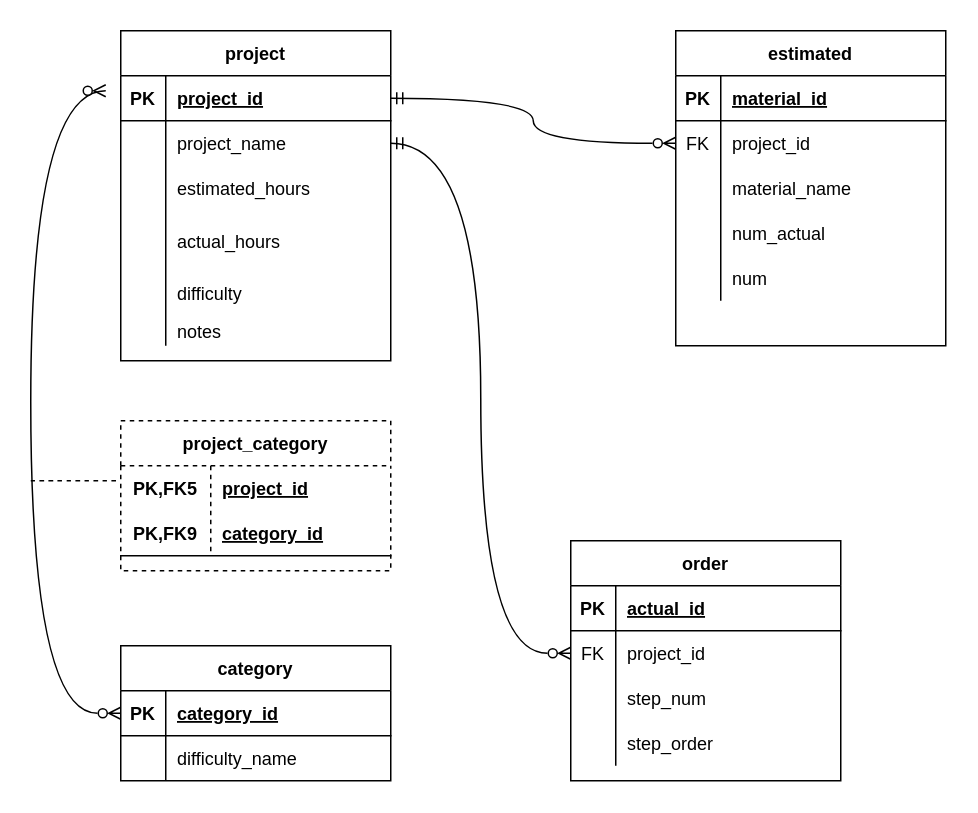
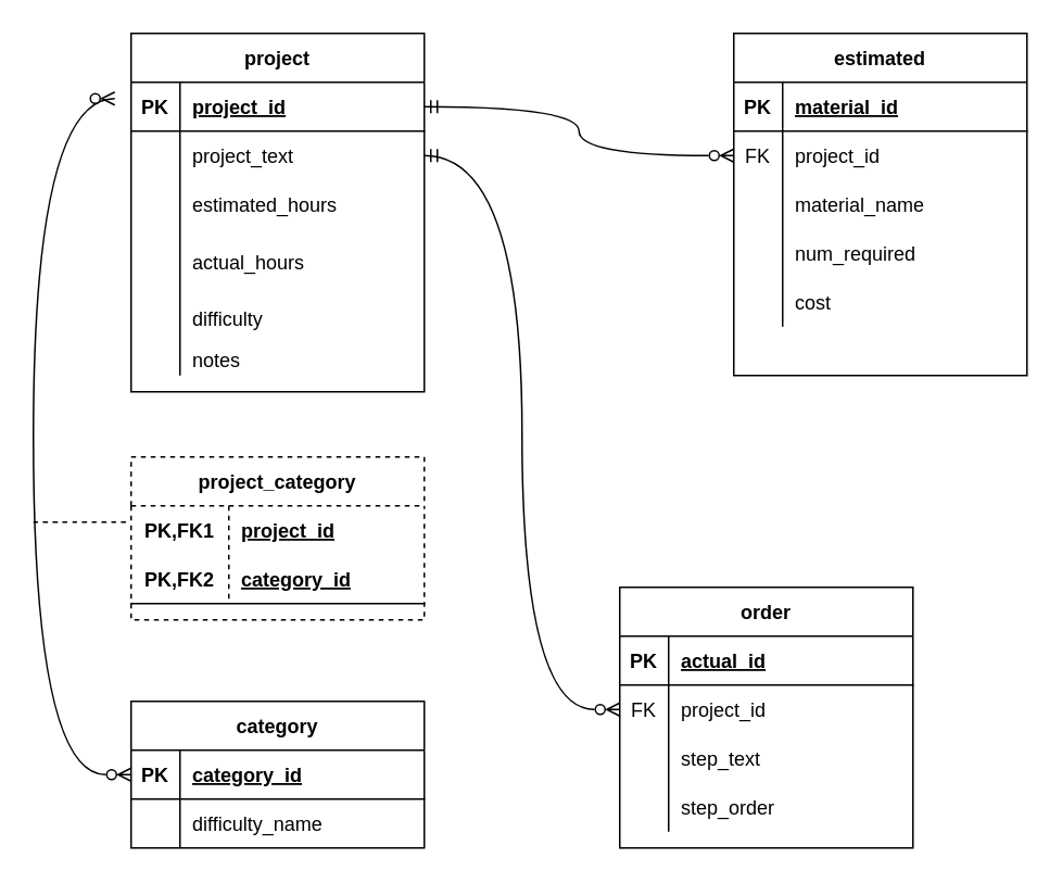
  <mxCell id="0" />
  <mxCell id="1" parent="0" />
  <mxCell id="2" value="project" style="shape=table;startSize=30;container=1;collapsible=1;childLayout=tableLayout;fixedRows=1;rowLines=0;fontStyle=1;align=center;resizeLast=1;" vertex="1" parent="1"><mxGeometry x="80" y="20" width="180" height="220" as="geometry"><mxRectangle x="330" y="390" width="80" height="30" as="alternateBounds" /></mxGeometry></mxCell>
  <mxCell id="3" value="" style="shape=tableRow;horizontal=0;startSize=0;swimlaneHead=0;swimlaneBody=0;fillColor=none;collapsible=0;dropTarget=0;points=[[0,0.5],[1,0.5]];portConstraint=eastwest;top=0;left=0;right=0;bottom=1;" vertex="1" parent="2"><mxGeometry y="30" width="180" height="30" as="geometry" /></mxCell>
  <mxCell id="4" value="PK" style="shape=partialRectangle;connectable=0;fillColor=none;top=0;left=0;bottom=0;right=0;fontStyle=1;overflow=hidden;" vertex="1" parent="3"><mxGeometry width="30" height="30" as="geometry"><mxRectangle width="30" height="30" as="alternateBounds" /></mxGeometry></mxCell>
  <mxCell id="5" value="project_id" style="shape=partialRectangle;connectable=0;fillColor=none;top=0;left=0;bottom=0;right=0;align=left;spacingLeft=6;fontStyle=5;overflow=hidden;" vertex="1" parent="3"><mxGeometry x="30" width="150" height="30" as="geometry"><mxRectangle width="150" height="30" as="alternateBounds" /></mxGeometry></mxCell>
  <mxCell id="6" value="" style="shape=tableRow;horizontal=0;startSize=0;swimlaneHead=0;swimlaneBody=0;fillColor=none;collapsible=0;dropTarget=0;points=[[0,0.5],[1,0.5]];portConstraint=eastwest;top=0;left=0;right=0;bottom=0;" vertex="1" parent="2"><mxGeometry y="60" width="180" height="30" as="geometry" /></mxCell>
  <mxCell id="7" value="" style="shape=partialRectangle;connectable=0;fillColor=none;top=0;left=0;bottom=0;right=0;editable=1;overflow=hidden;" vertex="1" parent="6"><mxGeometry width="30" height="30" as="geometry"><mxRectangle width="30" height="30" as="alternateBounds" /></mxGeometry></mxCell>
- <mxCell id="8" value="project_name" style="shape=partialRectangle;connectable=0;fillColor=none;top=0;left=0;bottom=0;right=0;align=left;spacingLeft=6;overflow=hidden;" vertex="1" parent="6"><mxGeometry x="30" width="150" height="30" as="geometry"><mxRectangle width="150" height="30" as="alternateBounds" /></mxGeometry></mxCell>
+ <mxCell id="8" value="project_text" style="shape=partialRectangle;connectable=0;fillColor=none;top=0;left=0;bottom=0;right=0;align=left;spacingLeft=6;overflow=hidden;" vertex="1" parent="6"><mxGeometry x="30" width="150" height="30" as="geometry"><mxRectangle width="150" height="30" as="alternateBounds" /></mxGeometry></mxCell>
  <mxCell id="9" value="" style="shape=tableRow;horizontal=0;startSize=0;swimlaneHead=0;swimlaneBody=0;fillColor=none;collapsible=0;dropTarget=0;points=[[0,0.5],[1,0.5]];portConstraint=eastwest;top=0;left=0;right=0;bottom=0;" vertex="1" parent="2"><mxGeometry y="90" width="180" height="30" as="geometry" /></mxCell>
  <mxCell id="10" value="" style="shape=partialRectangle;connectable=0;fillColor=none;top=0;left=0;bottom=0;right=0;editable=1;overflow=hidden;" vertex="1" parent="9"><mxGeometry width="30" height="30" as="geometry"><mxRectangle width="30" height="30" as="alternateBounds" /></mxGeometry></mxCell>
  <mxCell id="11" value="estimated_hours" style="shape=partialRectangle;connectable=0;fillColor=none;top=0;left=0;bottom=0;right=0;align=left;spacingLeft=6;overflow=hidden;" vertex="1" parent="9"><mxGeometry x="30" width="150" height="30" as="geometry"><mxRectangle width="150" height="30" as="alternateBounds" /></mxGeometry></mxCell>
  <mxCell id="12" value="" style="shape=tableRow;horizontal=0;startSize=0;swimlaneHead=0;swimlaneBody=0;fillColor=none;collapsible=0;dropTarget=0;points=[[0,0.5],[1,0.5]];portConstraint=eastwest;top=0;left=0;right=0;bottom=0;" vertex="1" parent="2"><mxGeometry y="120" width="180" height="40" as="geometry" /></mxCell>
  <mxCell id="13" value="" style="shape=partialRectangle;connectable=0;fillColor=none;top=0;left=0;bottom=0;right=0;editable=1;overflow=hidden;" vertex="1" parent="12"><mxGeometry width="30" height="40" as="geometry"><mxRectangle width="30" height="40" as="alternateBounds" /></mxGeometry></mxCell>
  <mxCell id="14" value="actual_hours" style="shape=partialRectangle;connectable=0;fillColor=none;top=0;left=0;bottom=0;right=0;align=left;spacingLeft=6;overflow=hidden;" vertex="1" parent="12"><mxGeometry x="30" width="150" height="40" as="geometry"><mxRectangle width="150" height="40" as="alternateBounds" /></mxGeometry></mxCell>
  <mxCell id="15" value="" style="shape=tableRow;horizontal=0;startSize=0;swimlaneHead=0;swimlaneBody=0;fillColor=none;collapsible=0;dropTarget=0;points=[[0,0.5],[1,0.5]];portConstraint=eastwest;top=0;left=0;right=0;bottom=0;" vertex="1" parent="2"><mxGeometry y="160" width="180" height="30" as="geometry" /></mxCell>
  <mxCell id="16" value="" style="shape=partialRectangle;connectable=0;fillColor=none;top=0;left=0;bottom=0;right=0;editable=1;overflow=hidden;" vertex="1" parent="15"><mxGeometry width="30" height="30" as="geometry"><mxRectangle width="30" height="30" as="alternateBounds" /></mxGeometry></mxCell>
  <mxCell id="17" value="difficulty" style="shape=partialRectangle;connectable=0;fillColor=none;top=0;left=0;bottom=0;right=0;align=left;spacingLeft=6;overflow=hidden;" vertex="1" parent="15"><mxGeometry x="30" width="150" height="30" as="geometry"><mxRectangle width="150" height="30" as="alternateBounds" /></mxGeometry></mxCell>
  <mxCell id="18" value="" style="shape=tableRow;horizontal=0;startSize=0;swimlaneHead=0;swimlaneBody=0;fillColor=none;collapsible=0;dropTarget=0;points=[[0,0.5],[1,0.5]];portConstraint=eastwest;top=0;left=0;right=0;bottom=0;" vertex="1" parent="2"><mxGeometry y="190" width="180" height="20" as="geometry" /></mxCell>
  <mxCell id="19" value="" style="shape=partialRectangle;connectable=0;fillColor=none;top=0;left=0;bottom=0;right=0;editable=1;overflow=hidden;" vertex="1" parent="18"><mxGeometry width="30" height="20" as="geometry"><mxRectangle width="30" height="20" as="alternateBounds" /></mxGeometry></mxCell>
  <mxCell id="20" value="notes" style="shape=partialRectangle;connectable=0;fillColor=none;top=0;left=0;bottom=0;right=0;align=left;spacingLeft=6;overflow=hidden;" vertex="1" parent="18"><mxGeometry x="30" width="150" height="20" as="geometry"><mxRectangle width="150" height="20" as="alternateBounds" /></mxGeometry></mxCell>
  <mxCell id="21" value="estimated" style="shape=table;startSize=30;container=1;collapsible=1;childLayout=tableLayout;fixedRows=1;rowLines=0;fontStyle=1;align=center;resizeLast=1;" vertex="1" parent="1"><mxGeometry x="450" y="20" width="180" height="210" as="geometry" /></mxCell>
  <mxCell id="22" value="" style="shape=tableRow;horizontal=0;startSize=0;swimlaneHead=0;swimlaneBody=0;fillColor=none;collapsible=0;dropTarget=0;points=[[0,0.5],[1,0.5]];portConstraint=eastwest;top=0;left=0;right=0;bottom=1;" vertex="1" parent="21"><mxGeometry y="30" width="180" height="30" as="geometry" /></mxCell>
  <mxCell id="23" value="PK" style="shape=partialRectangle;connectable=0;fillColor=none;top=0;left=0;bottom=0;right=0;fontStyle=1;overflow=hidden;" vertex="1" parent="22"><mxGeometry width="30" height="30" as="geometry"><mxRectangle width="30" height="30" as="alternateBounds" /></mxGeometry></mxCell>
  <mxCell id="24" value="material_id" style="shape=partialRectangle;connectable=0;fillColor=none;top=0;left=0;bottom=0;right=0;align=left;spacingLeft=6;fontStyle=5;overflow=hidden;" vertex="1" parent="22"><mxGeometry x="30" width="150" height="30" as="geometry"><mxRectangle width="150" height="30" as="alternateBounds" /></mxGeometry></mxCell>
  <mxCell id="25" value="" style="shape=tableRow;horizontal=0;startSize=0;swimlaneHead=0;swimlaneBody=0;fillColor=none;collapsible=0;dropTarget=0;points=[[0,0.5],[1,0.5]];portConstraint=eastwest;top=0;left=0;right=0;bottom=0;" vertex="1" parent="21"><mxGeometry y="60" width="180" height="30" as="geometry" /></mxCell>
  <mxCell id="26" value="FK" style="shape=partialRectangle;connectable=0;fillColor=none;top=0;left=0;bottom=0;right=0;editable=1;overflow=hidden;" vertex="1" parent="25"><mxGeometry width="30" height="30" as="geometry"><mxRectangle width="30" height="30" as="alternateBounds" /></mxGeometry></mxCell>
  <mxCell id="27" value="project_id" style="shape=partialRectangle;connectable=0;fillColor=none;top=0;left=0;bottom=0;right=0;align=left;spacingLeft=6;overflow=hidden;" vertex="1" parent="25"><mxGeometry x="30" width="150" height="30" as="geometry"><mxRectangle width="150" height="30" as="alternateBounds" /></mxGeometry></mxCell>
  <mxCell id="28" value="" style="shape=tableRow;horizontal=0;startSize=0;swimlaneHead=0;swimlaneBody=0;fillColor=none;collapsible=0;dropTarget=0;points=[[0,0.5],[1,0.5]];portConstraint=eastwest;top=0;left=0;right=0;bottom=0;" vertex="1" parent="21"><mxGeometry y="90" width="180" height="30" as="geometry" /></mxCell>
  <mxCell id="29" value="" style="shape=partialRectangle;connectable=0;fillColor=none;top=0;left=0;bottom=0;right=0;editable=1;overflow=hidden;" vertex="1" parent="28"><mxGeometry width="30" height="30" as="geometry"><mxRectangle width="30" height="30" as="alternateBounds" /></mxGeometry></mxCell>
  <mxCell id="30" value="material_name" style="shape=partialRectangle;connectable=0;fillColor=none;top=0;left=0;bottom=0;right=0;align=left;spacingLeft=6;overflow=hidden;" vertex="1" parent="28"><mxGeometry x="30" width="150" height="30" as="geometry"><mxRectangle width="150" height="30" as="alternateBounds" /></mxGeometry></mxCell>
  <mxCell id="31" value="" style="shape=tableRow;horizontal=0;startSize=0;swimlaneHead=0;swimlaneBody=0;fillColor=none;collapsible=0;dropTarget=0;points=[[0,0.5],[1,0.5]];portConstraint=eastwest;top=0;left=0;right=0;bottom=0;" vertex="1" parent="21"><mxGeometry y="120" width="180" height="30" as="geometry" /></mxCell>
  <mxCell id="32" value="" style="shape=partialRectangle;connectable=0;fillColor=none;top=0;left=0;bottom=0;right=0;editable=1;overflow=hidden;" vertex="1" parent="31"><mxGeometry width="30" height="30" as="geometry"><mxRectangle width="30" height="30" as="alternateBounds" /></mxGeometry></mxCell>
- <mxCell id="33" value="num_actual" style="shape=partialRectangle;connectable=0;fillColor=none;top=0;left=0;bottom=0;right=0;align=left;spacingLeft=6;overflow=hidden;" vertex="1" parent="31"><mxGeometry x="30" width="150" height="30" as="geometry"><mxRectangle width="150" height="30" as="alternateBounds" /></mxGeometry></mxCell>
+ <mxCell id="33" value="num_required" style="shape=partialRectangle;connectable=0;fillColor=none;top=0;left=0;bottom=0;right=0;align=left;spacingLeft=6;overflow=hidden;" vertex="1" parent="31"><mxGeometry x="30" width="150" height="30" as="geometry"><mxRectangle width="150" height="30" as="alternateBounds" /></mxGeometry></mxCell>
  <mxCell id="34" value="" style="shape=tableRow;horizontal=0;startSize=0;swimlaneHead=0;swimlaneBody=0;fillColor=none;collapsible=0;dropTarget=0;points=[[0,0.5],[1,0.5]];portConstraint=eastwest;top=0;left=0;right=0;bottom=0;" vertex="1" parent="21"><mxGeometry y="150" width="180" height="30" as="geometry" /></mxCell>
  <mxCell id="35" value="" style="shape=partialRectangle;connectable=0;fillColor=none;top=0;left=0;bottom=0;right=0;editable=1;overflow=hidden;" vertex="1" parent="34"><mxGeometry width="30" height="30" as="geometry"><mxRectangle width="30" height="30" as="alternateBounds" /></mxGeometry></mxCell>
- <mxCell id="36" value="num" style="shape=partialRectangle;connectable=0;fillColor=none;top=0;left=0;bottom=0;right=0;align=left;spacingLeft=6;overflow=hidden;" vertex="1" parent="34"><mxGeometry x="30" width="150" height="30" as="geometry"><mxRectangle width="150" height="30" as="alternateBounds" /></mxGeometry></mxCell>
+ <mxCell id="36" value="cost" style="shape=partialRectangle;connectable=0;fillColor=none;top=0;left=0;bottom=0;right=0;align=left;spacingLeft=6;overflow=hidden;" vertex="1" parent="34"><mxGeometry x="30" width="150" height="30" as="geometry"><mxRectangle width="150" height="30" as="alternateBounds" /></mxGeometry></mxCell>
  <mxCell id="37" value="order" style="shape=table;startSize=30;container=1;collapsible=1;childLayout=tableLayout;fixedRows=1;rowLines=0;fontStyle=1;align=center;resizeLast=1;" vertex="1" parent="1"><mxGeometry x="380" y="360" width="180" height="160" as="geometry" /></mxCell>
  <mxCell id="38" value="" style="shape=tableRow;horizontal=0;startSize=0;swimlaneHead=0;swimlaneBody=0;fillColor=none;collapsible=0;dropTarget=0;points=[[0,0.5],[1,0.5]];portConstraint=eastwest;top=0;left=0;right=0;bottom=1;" vertex="1" parent="37"><mxGeometry y="30" width="180" height="30" as="geometry" /></mxCell>
  <mxCell id="39" value="PK" style="shape=partialRectangle;connectable=0;fillColor=none;top=0;left=0;bottom=0;right=0;fontStyle=1;overflow=hidden;" vertex="1" parent="38"><mxGeometry width="30" height="30" as="geometry"><mxRectangle width="30" height="30" as="alternateBounds" /></mxGeometry></mxCell>
  <mxCell id="40" value="actual_id" style="shape=partialRectangle;connectable=0;fillColor=none;top=0;left=0;bottom=0;right=0;align=left;spacingLeft=6;fontStyle=5;overflow=hidden;" vertex="1" parent="38"><mxGeometry x="30" width="150" height="30" as="geometry"><mxRectangle width="150" height="30" as="alternateBounds" /></mxGeometry></mxCell>
  <mxCell id="41" value="" style="shape=tableRow;horizontal=0;startSize=0;swimlaneHead=0;swimlaneBody=0;fillColor=none;collapsible=0;dropTarget=0;points=[[0,0.5],[1,0.5]];portConstraint=eastwest;top=0;left=0;right=0;bottom=0;" vertex="1" parent="37"><mxGeometry y="60" width="180" height="30" as="geometry" /></mxCell>
  <mxCell id="42" value="FK" style="shape=partialRectangle;connectable=0;fillColor=none;top=0;left=0;bottom=0;right=0;editable=1;overflow=hidden;" vertex="1" parent="41"><mxGeometry width="30" height="30" as="geometry"><mxRectangle width="30" height="30" as="alternateBounds" /></mxGeometry></mxCell>
  <mxCell id="43" value="project_id" style="shape=partialRectangle;connectable=0;fillColor=none;top=0;left=0;bottom=0;right=0;align=left;spacingLeft=6;overflow=hidden;" vertex="1" parent="41"><mxGeometry x="30" width="150" height="30" as="geometry"><mxRectangle width="150" height="30" as="alternateBounds" /></mxGeometry></mxCell>
  <mxCell id="44" value="" style="shape=tableRow;horizontal=0;startSize=0;swimlaneHead=0;swimlaneBody=0;fillColor=none;collapsible=0;dropTarget=0;points=[[0,0.5],[1,0.5]];portConstraint=eastwest;top=0;left=0;right=0;bottom=0;" vertex="1" parent="37"><mxGeometry y="90" width="180" height="30" as="geometry" /></mxCell>
  <mxCell id="45" value="" style="shape=partialRectangle;connectable=0;fillColor=none;top=0;left=0;bottom=0;right=0;editable=1;overflow=hidden;" vertex="1" parent="44"><mxGeometry width="30" height="30" as="geometry"><mxRectangle width="30" height="30" as="alternateBounds" /></mxGeometry></mxCell>
- <mxCell id="46" value="step_num" style="shape=partialRectangle;connectable=0;fillColor=none;top=0;left=0;bottom=0;right=0;align=left;spacingLeft=6;overflow=hidden;" vertex="1" parent="44"><mxGeometry x="30" width="150" height="30" as="geometry"><mxRectangle width="150" height="30" as="alternateBounds" /></mxGeometry></mxCell>
+ <mxCell id="46" value="step_text" style="shape=partialRectangle;connectable=0;fillColor=none;top=0;left=0;bottom=0;right=0;align=left;spacingLeft=6;overflow=hidden;" vertex="1" parent="44"><mxGeometry x="30" width="150" height="30" as="geometry"><mxRectangle width="150" height="30" as="alternateBounds" /></mxGeometry></mxCell>
  <mxCell id="47" value="" style="shape=tableRow;horizontal=0;startSize=0;swimlaneHead=0;swimlaneBody=0;fillColor=none;collapsible=0;dropTarget=0;points=[[0,0.5],[1,0.5]];portConstraint=eastwest;top=0;left=0;right=0;bottom=0;" vertex="1" parent="37"><mxGeometry y="120" width="180" height="30" as="geometry" /></mxCell>
  <mxCell id="48" value="" style="shape=partialRectangle;connectable=0;fillColor=none;top=0;left=0;bottom=0;right=0;editable=1;overflow=hidden;" vertex="1" parent="47"><mxGeometry width="30" height="30" as="geometry"><mxRectangle width="30" height="30" as="alternateBounds" /></mxGeometry></mxCell>
  <mxCell id="49" value="step_order" style="shape=partialRectangle;connectable=0;fillColor=none;top=0;left=0;bottom=0;right=0;align=left;spacingLeft=6;overflow=hidden;" vertex="1" parent="47"><mxGeometry x="30" width="150" height="30" as="geometry"><mxRectangle width="150" height="30" as="alternateBounds" /></mxGeometry></mxCell>
  <mxCell id="50" value="category" style="shape=table;startSize=30;container=1;collapsible=1;childLayout=tableLayout;fixedRows=1;rowLines=0;fontStyle=1;align=center;resizeLast=1;" vertex="1" parent="1"><mxGeometry x="80" y="430" width="180" height="90" as="geometry" /></mxCell>
  <mxCell id="51" value="" style="shape=tableRow;horizontal=0;startSize=0;swimlaneHead=0;swimlaneBody=0;fillColor=none;collapsible=0;dropTarget=0;points=[[0,0.5],[1,0.5]];portConstraint=eastwest;top=0;left=0;right=0;bottom=1;" vertex="1" parent="50"><mxGeometry y="30" width="180" height="30" as="geometry" /></mxCell>
  <mxCell id="52" value="PK" style="shape=partialRectangle;connectable=0;fillColor=none;top=0;left=0;bottom=0;right=0;fontStyle=1;overflow=hidden;" vertex="1" parent="51"><mxGeometry width="30" height="30" as="geometry"><mxRectangle width="30" height="30" as="alternateBounds" /></mxGeometry></mxCell>
  <mxCell id="53" value="category_id" style="shape=partialRectangle;connectable=0;fillColor=none;top=0;left=0;bottom=0;right=0;align=left;spacingLeft=6;fontStyle=5;overflow=hidden;" vertex="1" parent="51"><mxGeometry x="30" width="150" height="30" as="geometry"><mxRectangle width="150" height="30" as="alternateBounds" /></mxGeometry></mxCell>
  <mxCell id="54" value="" style="shape=tableRow;horizontal=0;startSize=0;swimlaneHead=0;swimlaneBody=0;fillColor=none;collapsible=0;dropTarget=0;points=[[0,0.5],[1,0.5]];portConstraint=eastwest;top=0;left=0;right=0;bottom=0;" vertex="1" parent="50"><mxGeometry y="60" width="180" height="30" as="geometry" /></mxCell>
  <mxCell id="55" value="" style="shape=partialRectangle;connectable=0;fillColor=none;top=0;left=0;bottom=0;right=0;editable=1;overflow=hidden;" vertex="1" parent="54"><mxGeometry width="30" height="30" as="geometry"><mxRectangle width="30" height="30" as="alternateBounds" /></mxGeometry></mxCell>
  <mxCell id="56" value="difficulty_name" style="shape=partialRectangle;connectable=0;fillColor=none;top=0;left=0;bottom=0;right=0;align=left;spacingLeft=6;overflow=hidden;" vertex="1" parent="54"><mxGeometry x="30" width="150" height="30" as="geometry"><mxRectangle width="150" height="30" as="alternateBounds" /></mxGeometry></mxCell>
  <mxCell id="57" value="project_category" style="shape=table;startSize=30;container=1;collapsible=1;childLayout=tableLayout;fixedRows=1;rowLines=0;fontStyle=1;align=center;resizeLast=1;dashed=1;" vertex="1" parent="1"><mxGeometry x="80" y="280" width="180" height="100" as="geometry" /></mxCell>
  <mxCell id="58" value="" style="shape=tableRow;horizontal=0;startSize=0;swimlaneHead=0;swimlaneBody=0;fillColor=none;collapsible=0;dropTarget=0;points=[[0,0.5],[1,0.5]];portConstraint=eastwest;top=0;left=0;right=0;bottom=0;" vertex="1" parent="57"><mxGeometry y="30" width="180" height="30" as="geometry" /></mxCell>
- <mxCell id="59" value="PK,FK5" style="shape=partialRectangle;connectable=0;fillColor=none;top=0;left=0;bottom=0;right=0;fontStyle=1;overflow=hidden;" vertex="1" parent="58"><mxGeometry width="60" height="30" as="geometry"><mxRectangle width="60" height="30" as="alternateBounds" /></mxGeometry></mxCell>
+ <mxCell id="59" value="PK,FK1" style="shape=partialRectangle;connectable=0;fillColor=none;top=0;left=0;bottom=0;right=0;fontStyle=1;overflow=hidden;" vertex="1" parent="58"><mxGeometry width="60" height="30" as="geometry"><mxRectangle width="60" height="30" as="alternateBounds" /></mxGeometry></mxCell>
  <mxCell id="60" value="project_id" style="shape=partialRectangle;connectable=0;fillColor=none;top=0;left=0;bottom=0;right=0;align=left;spacingLeft=6;fontStyle=5;overflow=hidden;" vertex="1" parent="58"><mxGeometry x="60" width="120" height="30" as="geometry"><mxRectangle width="120" height="30" as="alternateBounds" /></mxGeometry></mxCell>
  <mxCell id="61" value="" style="shape=tableRow;horizontal=0;startSize=0;swimlaneHead=0;swimlaneBody=0;fillColor=none;collapsible=0;dropTarget=0;points=[[0,0.5],[1,0.5]];portConstraint=eastwest;top=0;left=0;right=0;bottom=1;" vertex="1" parent="57"><mxGeometry y="60" width="180" height="30" as="geometry" /></mxCell>
- <mxCell id="62" value="PK,FK9" style="shape=partialRectangle;connectable=0;fillColor=none;top=0;left=0;bottom=0;right=0;fontStyle=1;overflow=hidden;" vertex="1" parent="61"><mxGeometry width="60" height="30" as="geometry"><mxRectangle width="60" height="30" as="alternateBounds" /></mxGeometry></mxCell>
+ <mxCell id="62" value="PK,FK2" style="shape=partialRectangle;connectable=0;fillColor=none;top=0;left=0;bottom=0;right=0;fontStyle=1;overflow=hidden;" vertex="1" parent="61"><mxGeometry width="60" height="30" as="geometry"><mxRectangle width="60" height="30" as="alternateBounds" /></mxGeometry></mxCell>
  <mxCell id="63" value="category_id" style="shape=partialRectangle;connectable=0;fillColor=none;top=0;left=0;bottom=0;right=0;align=left;spacingLeft=6;fontStyle=5;overflow=hidden;" vertex="1" parent="61"><mxGeometry x="60" width="120" height="30" as="geometry"><mxRectangle width="120" height="30" as="alternateBounds" /></mxGeometry></mxCell>
  <mxCell id="64" value="" style="fontSize=12;html=1;endArrow=ERzeroToMany;endFill=1;rounded=0;exitX=0;exitY=0.5;exitDx=0;exitDy=0;edgeStyle=orthogonalEdgeStyle;curved=1;startArrow=ERzeroToMany;startFill=0;" edge="1" parent="1" source="51"><mxGeometry width="100" height="100" relative="1" as="geometry"><mxPoint x="-10" y="470" as="sourcePoint" /><mxPoint x="70" y="60" as="targetPoint" /><Array as="points"><mxPoint x="20" y="475" /><mxPoint x="20" y="60" /></Array></mxGeometry></mxCell>
  <mxCell id="65" value="" style="endArrow=none;html=1;rounded=0;curved=1;dashed=1;" edge="1" parent="1"><mxGeometry relative="1" as="geometry"><mxPoint x="20" y="320" as="sourcePoint" /><mxPoint x="80" y="320" as="targetPoint" /></mxGeometry></mxCell>
  <mxCell id="66" value="" style="fontSize=12;html=1;endArrow=ERmandOne;rounded=0;entryX=1;entryY=0.5;entryDx=0;entryDy=0;exitX=0;exitY=0.5;exitDx=0;exitDy=0;edgeStyle=orthogonalEdgeStyle;curved=1;startArrow=ERzeroToMany;startFill=0;" edge="1" parent="1" source="25" target="3"><mxGeometry width="100" height="100" relative="1" as="geometry"><mxPoint x="260" y="150" as="sourcePoint" /><mxPoint x="360" y="50" as="targetPoint" /></mxGeometry></mxCell>
  <mxCell id="67" value="" style="fontSize=12;html=1;endArrow=ERmandOne;rounded=0;entryX=1;entryY=0.5;entryDx=0;entryDy=0;exitX=0;exitY=0.5;exitDx=0;exitDy=0;edgeStyle=orthogonalEdgeStyle;curved=1;startArrow=ERzeroToMany;startFill=0;" edge="1" parent="1" source="41" target="6"><mxGeometry width="100" height="100" relative="1" as="geometry"><mxPoint x="330" y="340" as="sourcePoint" /><mxPoint x="430" y="240" as="targetPoint" /></mxGeometry></mxCell>
